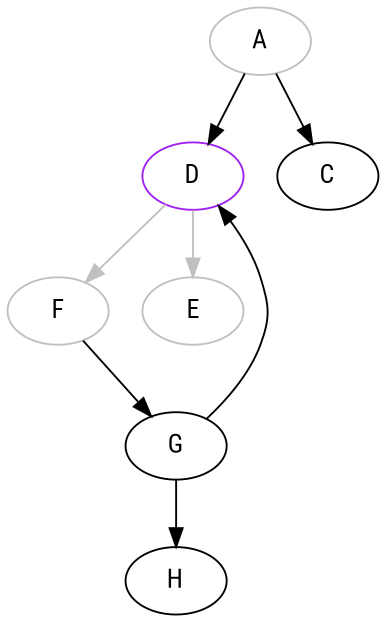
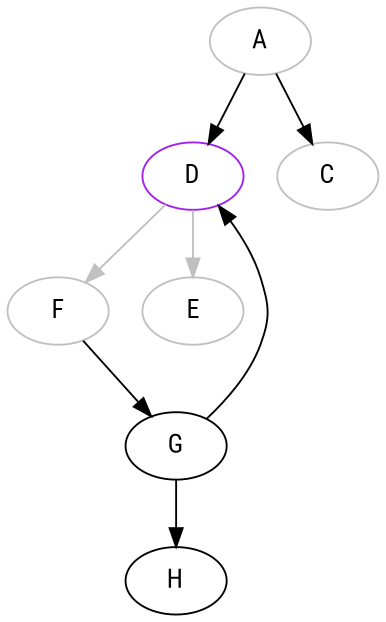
  digraph {
    fontname="Roboto Condensed"
    node [fontname="Roboto Condensed"]
    edge [fontname="Roboto Condensed"]
    n1 [color=purple label=D]
    n2 [color=gray label=F]
    n3 [color=gray label=E]
    n4 [label=G]
    n5 [color=gray label=A]
-   n6 [label=C]
+   n6 [label=C color=gray]
    n7 [label=H]
    n1 -> n2 [color=gray]
    n1 -> n3 [color=gray]
    n2 -> n4
    n4 -> n1
    n4 -> n7
    n5 -> n1
    n5 -> n6
  }
